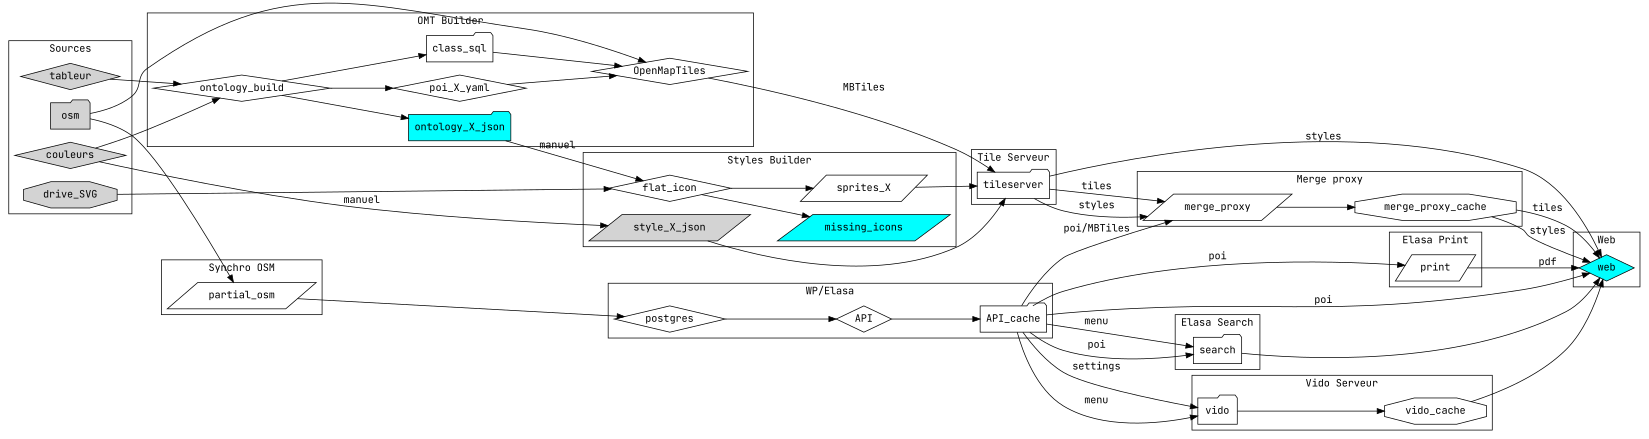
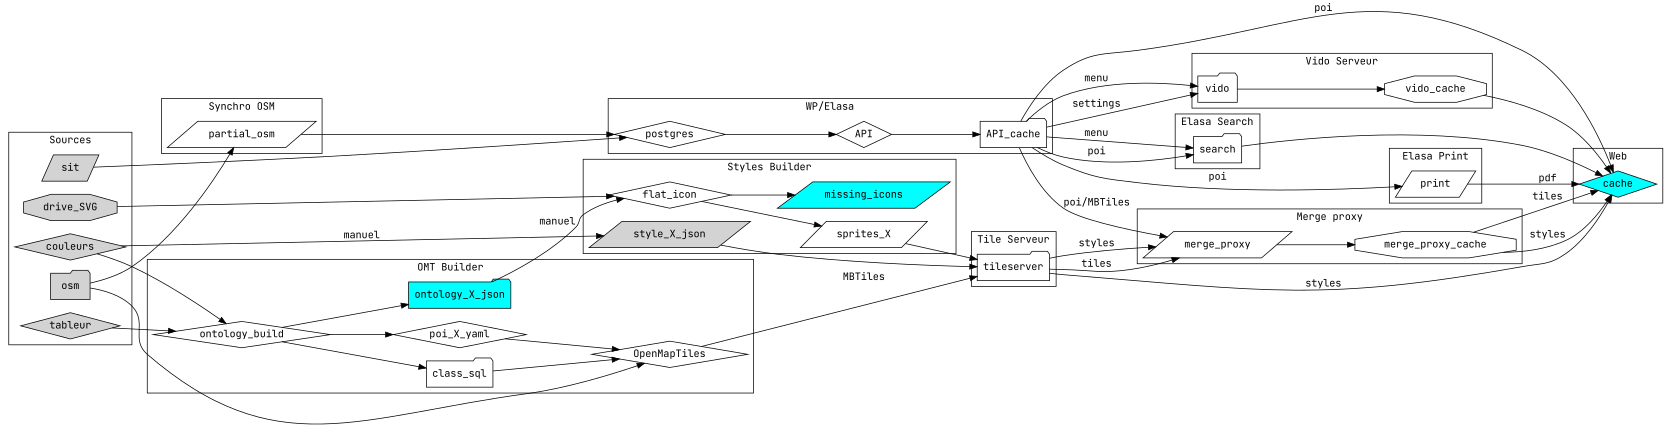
  digraph {
    fontname="JetBrains Mono"
    rankdir=LR
    node [fontname="JetBrains Mono" shape=diamond]
    edge [fontname="JetBrains Mono"]
    tableur [style=filled]
    couleurs [style=filled]
    drive_SVG [shape=octagon style=filled]
    osm [shape=folder style=filled]
+   sit [shape=parallelogram style=filled]
    ontology_build
    OpenMapTiles
    class_sql [shape=folder]
    poi_X_yaml
    ontology_X_json [fillcolor=cyan shape=folder style=filled]
    style_X_json [shape=parallelogram style=filled]
    flat_icon
    sprites_X [shape=parallelogram]
    missing_icons [fillcolor=cyan shape=parallelogram style=filled]
    tileserver [shape=folder]
    partial_osm [shape=parallelogram]
    postgres
    API
    API_cache [shape=folder]
    merge_proxy [shape=parallelogram]
    merge_proxy_cache [shape=octagon]
    vido [shape=folder]
    vido_cache [shape=octagon]
    search [shape=folder]
    print [shape=parallelogram]
-   web [fillcolor=cyan style=filled]
+   web [fillcolor=cyan style=filled label=cache]
    subgraph cluster_1 {
      label=Sources
      tableur
      couleurs
      drive_SVG
      osm
+     sit
    }
    subgraph cluster_2 {
      label="OMT Builder"
      ontology_build
      OpenMapTiles
      class_sql
      poi_X_yaml
      ontology_X_json
    }
    subgraph cluster_3 {
      label="Styles Builder"
      style_X_json
      flat_icon
      sprites_X
      missing_icons
    }
    subgraph cluster_4 {
      label="Tile Serveur"
      tileserver
    }
    subgraph cluster_5 {
      label="Synchro OSM"
      partial_osm
    }
    subgraph cluster_6 {
      label="WP/Elasa"
      postgres
      API
      API_cache
    }
    subgraph cluster_7 {
      label="Merge proxy"
      merge_proxy
      merge_proxy_cache
    }
    subgraph cluster_8 {
      label="Vido Serveur"
      vido
      vido_cache
    }
    subgraph cluster_9 {
      label="Elasa Search"
      search
    }
    subgraph cluster_10 {
      label="Elasa Print"
      print
    }
    subgraph cluster_11 {
      label=Web
      web
    }
    tableur -> ontology_build
    couleurs -> ontology_build
    couleurs -> style_X_json [label=manuel]
    drive_SVG -> flat_icon
    osm -> OpenMapTiles
    osm -> partial_osm
+   sit -> postgres
    ontology_build -> class_sql
    ontology_build -> poi_X_yaml
    ontology_build -> ontology_X_json
    OpenMapTiles -> tileserver [label=MBTiles]
    class_sql -> OpenMapTiles
    poi_X_yaml -> OpenMapTiles
    ontology_X_json -> flat_icon [label=manuel]
    style_X_json -> tileserver
    flat_icon -> sprites_X
    flat_icon -> missing_icons
    sprites_X -> tileserver
    tileserver -> merge_proxy [label=styles]
    tileserver -> merge_proxy [label=tiles]
    tileserver -> web [label=styles]
    partial_osm -> postgres
    postgres -> API
    API -> API_cache
    API_cache -> merge_proxy [label="poi/MBTiles"]
    API_cache -> vido [label=settings]
    API_cache -> vido [label=menu]
    API_cache -> search [label=menu]
    API_cache -> search [label=poi]
    API_cache -> print [label=poi]
    API_cache -> web [label=poi]
    merge_proxy -> merge_proxy_cache
    merge_proxy_cache -> web [label=styles]
    merge_proxy_cache -> web [label=tiles]
    vido -> vido_cache
    vido_cache -> web
    search -> web
    print -> web [label=pdf]
  }
